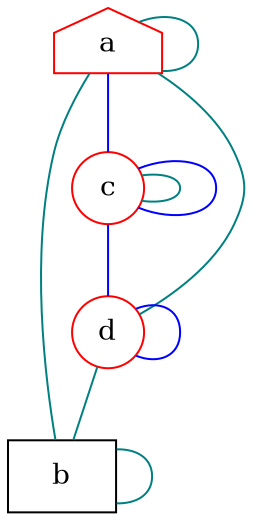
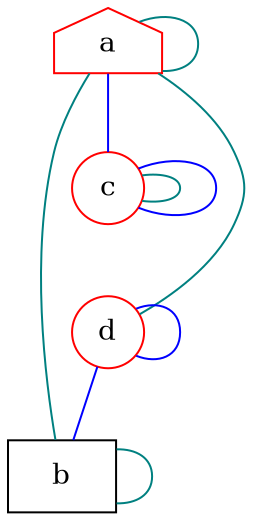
  graph {
    node [color=red shape=circle]
    edge [color=teal]
    a [shape=house]
    b [color=black shape=box]
    c
    d
    a -- a
    a -- b
    a -- c [color=blue]
    a -- d
    b -- b
    c -- c
    c -- c [color=blue]
-   c -- d [color=blue]
-   d -- b
+   d -- b [color=blue]
    d -- d [color=blue]
  }
